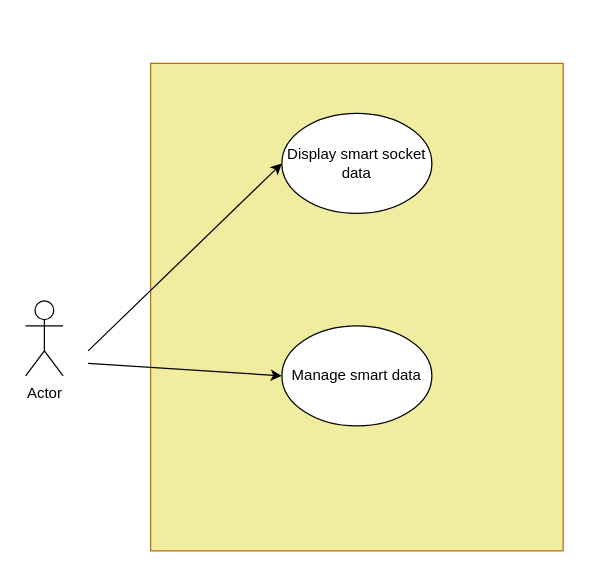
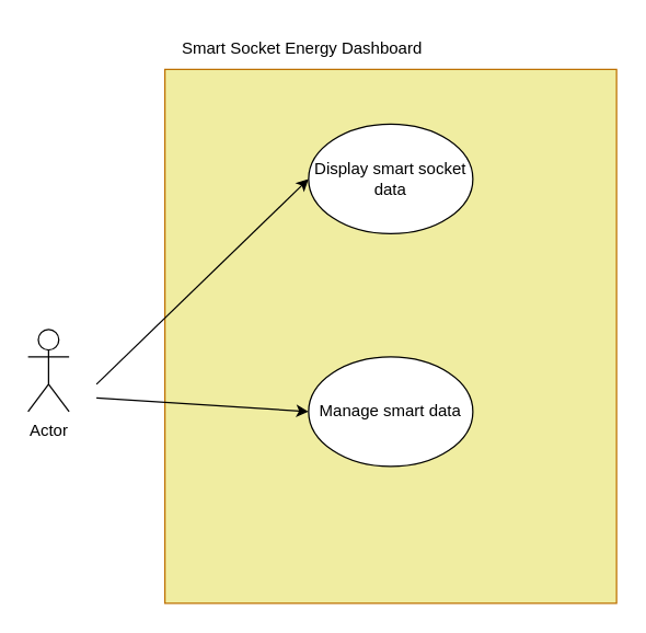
  <mxCell id="0" />
  <mxCell id="1" parent="0" />
  <mxCell id="2" value="" style="rounded=0;whiteSpace=wrap;html=1;fillColor=#F0EDA1;fontColor=#000000;strokeColor=#BD7000;gradientColor=none;" vertex="1" parent="1"><mxGeometry x="120" y="50" width="330" height="390" as="geometry" /></mxCell>
  <mxCell id="3" value="Actor" style="shape=umlActor;verticalLabelPosition=bottom;verticalAlign=top;html=1;outlineConnect=0;" vertex="1" parent="1"><mxGeometry x="20" y="240" width="30" height="60" as="geometry" /></mxCell>
  <mxCell id="4" value="Display smart socket data" style="ellipse;whiteSpace=wrap;html=1;" vertex="1" parent="1"><mxGeometry x="225" y="90" width="120" height="80" as="geometry" /></mxCell>
  <mxCell id="5" value="Manage smart data" style="ellipse;whiteSpace=wrap;html=1;" vertex="1" parent="1"><mxGeometry x="225" y="260" width="120" height="80" as="geometry" /></mxCell>
  <mxCell id="6" value="" style="endArrow=classic;html=1;rounded=0;entryX=0;entryY=0.5;entryDx=0;entryDy=0;strokeColor=#000000;" edge="1" parent="1" target="5"><mxGeometry width="50" height="50" relative="1" as="geometry"><mxPoint x="70" y="290" as="sourcePoint" /><mxPoint x="230" y="390" as="targetPoint" /></mxGeometry></mxCell>
  <mxCell id="7" value="" style="endArrow=classic;html=1;rounded=0;entryX=0;entryY=0.5;entryDx=0;entryDy=0;strokeColor=#000000;" edge="1" parent="1" target="4"><mxGeometry width="50" height="50" relative="1" as="geometry"><mxPoint x="70" y="280" as="sourcePoint" /><mxPoint x="230" y="390" as="targetPoint" /></mxGeometry></mxCell>
+ <mxCell id="8" value="Smart Socket Energy Dashboard" style="text;html=1;align=center;verticalAlign=middle;resizable=0;points=[];autosize=1;strokeColor=none;fillColor=none;" vertex="1" parent="1"><mxGeometry x="120" y="20" width="200" height="30" as="geometry" /></mxCell>
